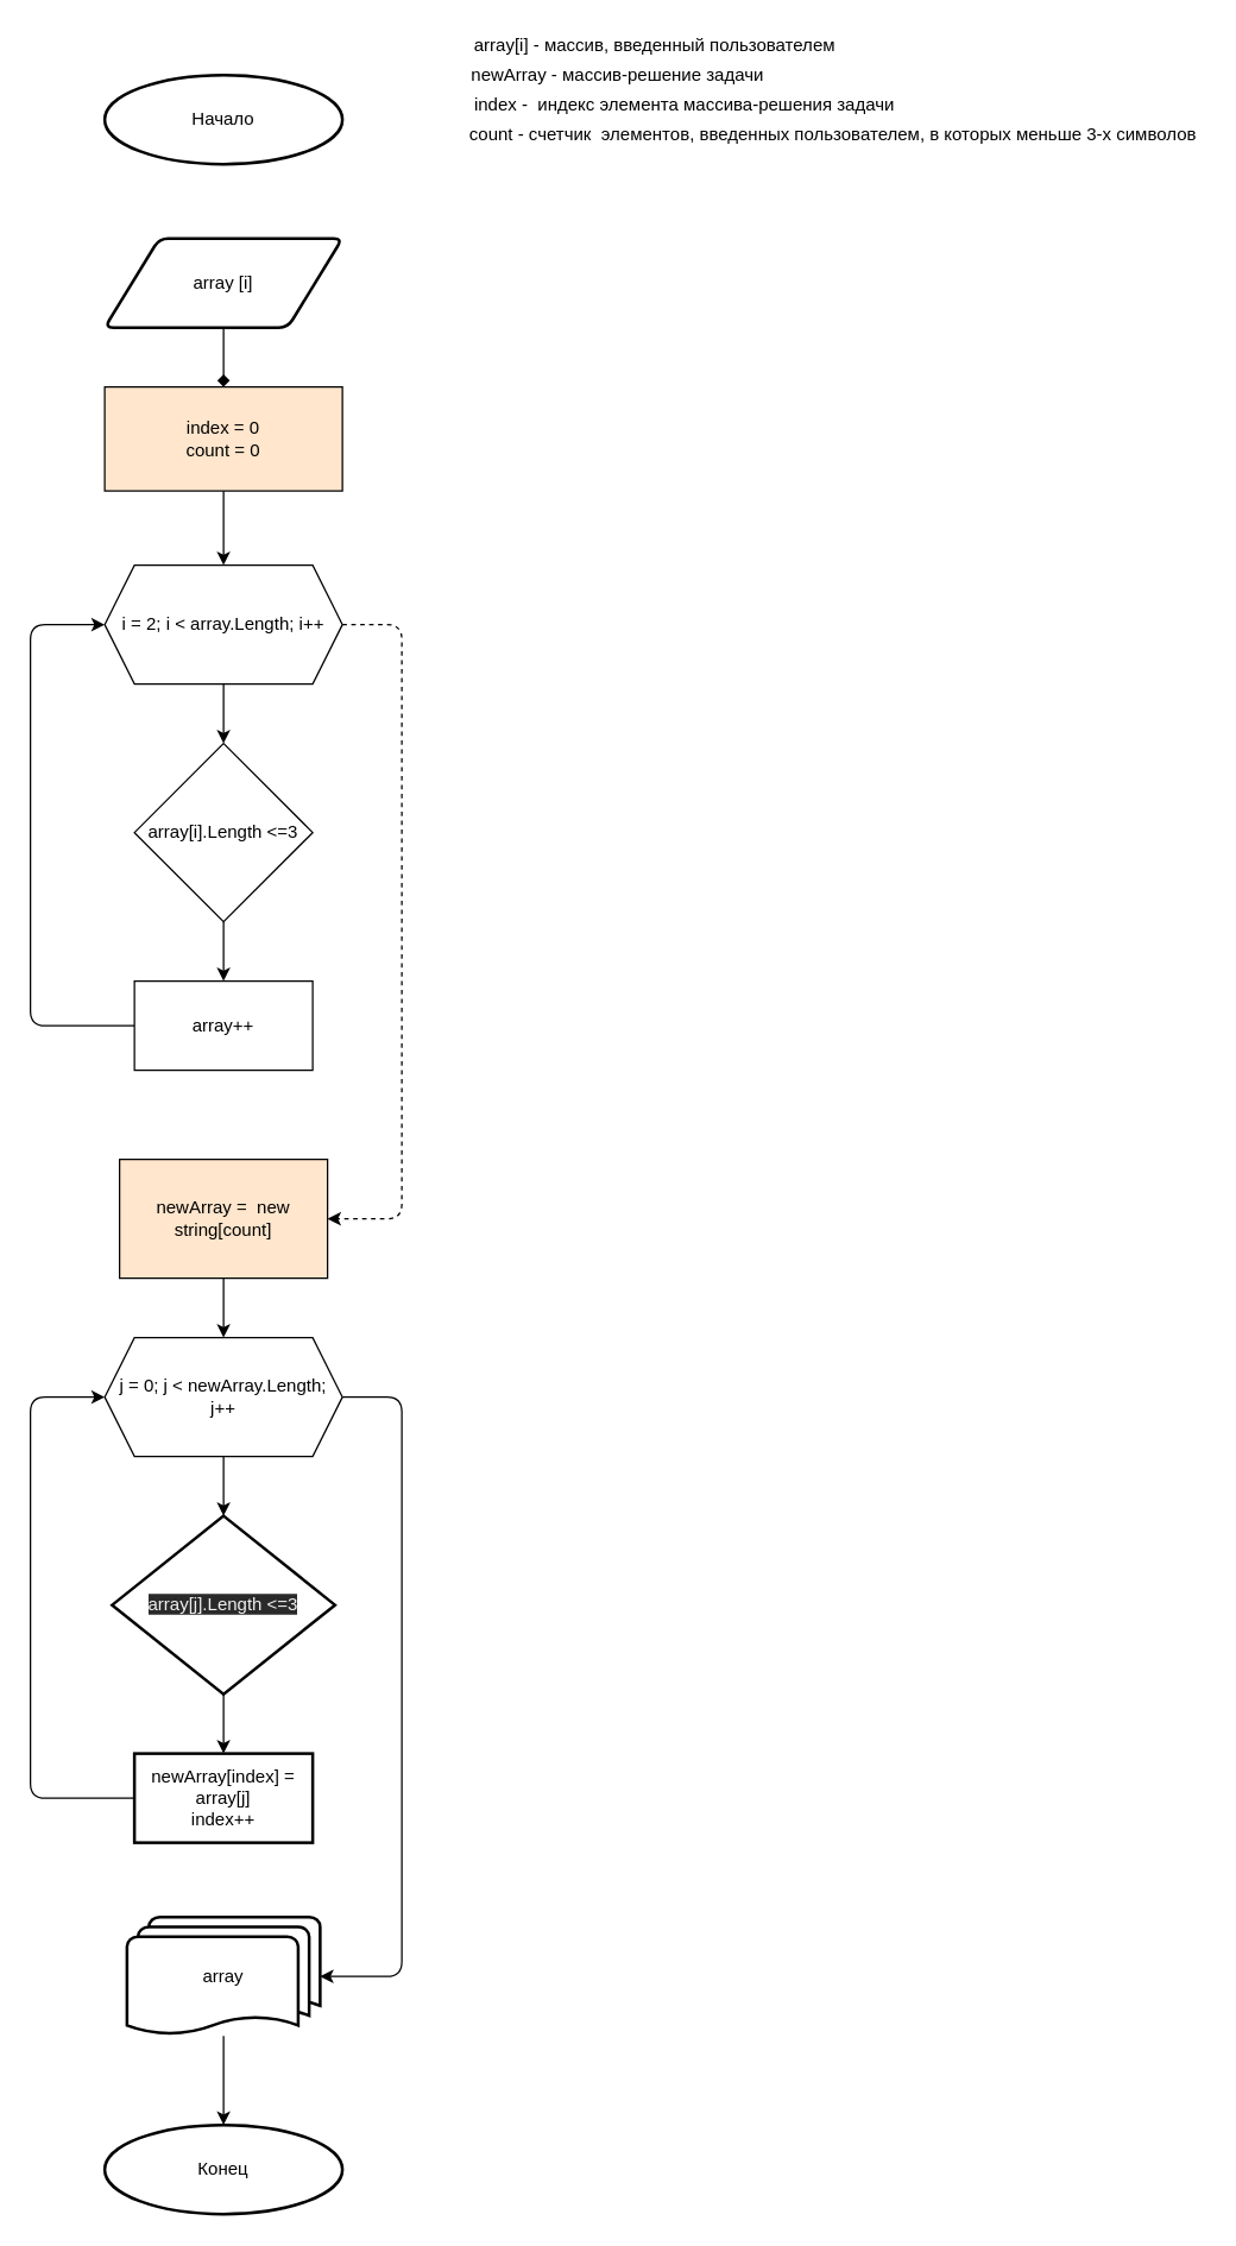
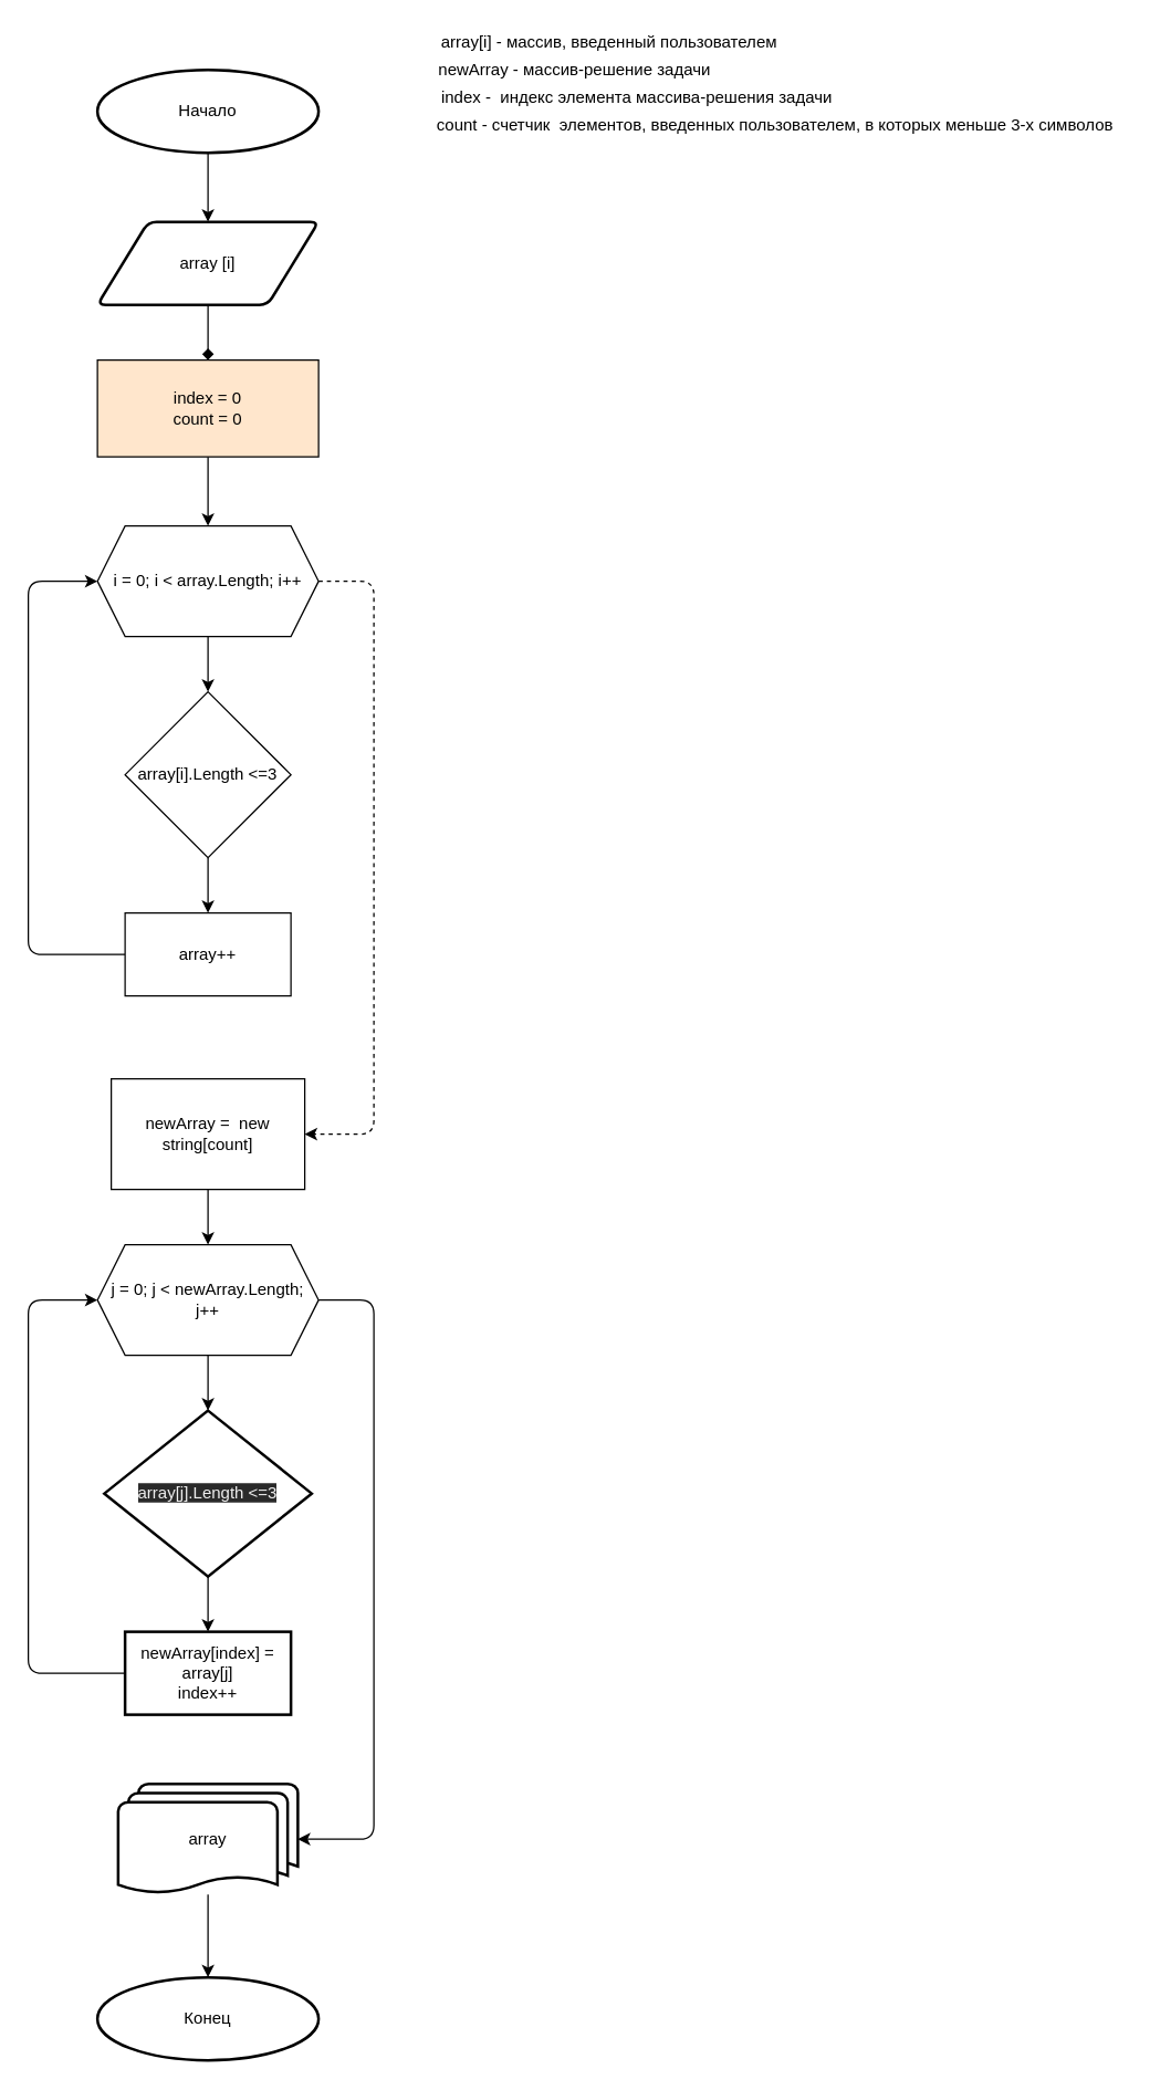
  <mxCell id="0" />
  <mxCell id="1" parent="0" />
+ <mxCell id="2" value="" style="edgeStyle=none;html=1;" edge="1" parent="1" source="3" target="5"><mxGeometry relative="1" as="geometry" /></mxCell>
  <mxCell id="3" value="Начало" style="strokeWidth=2;html=1;shape=mxgraph.flowchart.start_1;whiteSpace=wrap;" vertex="1" parent="1"><mxGeometry x="70" y="50" width="160" height="60" as="geometry" /></mxCell>
  <mxCell id="4" value="" style="edgeStyle=none;html=1;endArrow=diamond;" edge="1" parent="1" source="5" target="17"><mxGeometry relative="1" as="geometry" /></mxCell>
  <mxCell id="5" value="array [i]" style="shape=parallelogram;html=1;strokeWidth=2;perimeter=parallelogramPerimeter;whiteSpace=wrap;rounded=1;arcSize=12;size=0.23;" vertex="1" parent="1"><mxGeometry x="70" y="160" width="160" height="60" as="geometry" /></mxCell>
  <mxCell id="6" value="array[i] - массив, введенный пользователем" style="text;html=1;align=center;verticalAlign=middle;resizable=0;points=[];autosize=1;strokeColor=none;fillColor=none;" vertex="1" parent="1"><mxGeometry x="310" y="20" width="260" height="20" as="geometry" /></mxCell>
  <mxCell id="7" value="" style="edgeStyle=none;html=1;" edge="1" parent="1" source="9" target="11"><mxGeometry relative="1" as="geometry" /></mxCell>
  <mxCell id="8" style="edgeStyle=none;html=1;entryX=1;entryY=0.5;entryDx=0;entryDy=0;exitX=1;exitY=0.5;exitDx=0;exitDy=0;dashed=1;" edge="1" parent="1" source="9" target="13"><mxGeometry relative="1" as="geometry"><Array as="points"><mxPoint x="270" y="420" /><mxPoint x="270" y="620" /><mxPoint x="270" y="670" /><mxPoint x="270" y="820" /></Array></mxGeometry></mxCell>
- <mxCell id="9" value="i = 2; i &amp;lt; array.Length; i++" style="shape=hexagon;perimeter=hexagonPerimeter2;whiteSpace=wrap;html=1;fixedSize=1;" vertex="1" parent="1"><mxGeometry x="70" y="380" width="160" height="80" as="geometry" /></mxCell>
+ <mxCell id="9" value="i = 0; i &amp;lt; array.Length; i++" style="shape=hexagon;perimeter=hexagonPerimeter2;whiteSpace=wrap;html=1;fixedSize=1;" vertex="1" parent="1"><mxGeometry x="70" y="380" width="160" height="80" as="geometry" /></mxCell>
  <mxCell id="10" value="" style="edgeStyle=none;html=1;" edge="1" parent="1" source="11" target="15"><mxGeometry relative="1" as="geometry" /></mxCell>
  <mxCell id="11" value="&lt;span&gt;array[i].Length &amp;lt;=3&lt;/span&gt;" style="rhombus;whiteSpace=wrap;html=1;" vertex="1" parent="1"><mxGeometry x="90" y="500" width="120" height="120" as="geometry" /></mxCell>
  <mxCell id="12" value="" style="edgeStyle=none;html=1;" edge="1" parent="1" source="13" target="20"><mxGeometry relative="1" as="geometry" /></mxCell>
- <mxCell id="13" value="newArray =&amp;nbsp; new string[count]" style="rounded=0;whiteSpace=wrap;html=1;fillColor=#ffe6cc;" vertex="1" parent="1"><mxGeometry x="80" y="780" width="140" height="80" as="geometry" /></mxCell>
+ <mxCell id="13" value="newArray =&amp;nbsp; new string[count]" style="rounded=0;whiteSpace=wrap;html=1;" vertex="1" parent="1"><mxGeometry x="80" y="780" width="140" height="80" as="geometry" /></mxCell>
  <mxCell id="14" style="edgeStyle=none;html=1;entryX=0;entryY=0.5;entryDx=0;entryDy=0;" edge="1" parent="1" source="15" target="9"><mxGeometry relative="1" as="geometry"><Array as="points"><mxPoint x="20" y="690" /><mxPoint x="20" y="560" /><mxPoint x="20" y="420" /></Array></mxGeometry></mxCell>
  <mxCell id="15" value="array++" style="rounded=0;whiteSpace=wrap;html=1;" vertex="1" parent="1"><mxGeometry x="90" y="660" width="120" height="60" as="geometry" /></mxCell>
  <mxCell id="16" value="" style="edgeStyle=none;html=1;" edge="1" parent="1" source="17" target="9"><mxGeometry relative="1" as="geometry" /></mxCell>
  <mxCell id="17" value="&lt;span&gt;index = 0&lt;/span&gt;&lt;br&gt;&lt;span&gt;count = 0&lt;/span&gt;" style="rounded=0;whiteSpace=wrap;html=1;fillColor=#ffe6cc;" vertex="1" parent="1"><mxGeometry x="70" y="260" width="160" height="70" as="geometry" /></mxCell>
  <mxCell id="18" value="" style="edgeStyle=none;html=1;" edge="1" parent="1" source="20" target="22"><mxGeometry relative="1" as="geometry" /></mxCell>
  <mxCell id="19" style="edgeStyle=none;html=1;entryX=1;entryY=0.5;entryDx=0;entryDy=0;entryPerimeter=0;" edge="1" parent="1" source="20" target="26"><mxGeometry relative="1" as="geometry"><Array as="points"><mxPoint x="270" y="940" /><mxPoint x="270" y="1170" /><mxPoint x="270" y="1330" /></Array></mxGeometry></mxCell>
  <mxCell id="20" value="&lt;span&gt;j = 0; j &amp;lt; newArray.Length; j++&lt;/span&gt;" style="shape=hexagon;perimeter=hexagonPerimeter2;whiteSpace=wrap;html=1;fixedSize=1;" vertex="1" parent="1"><mxGeometry x="70" y="900" width="160" height="80" as="geometry" /></mxCell>
  <mxCell id="21" value="" style="edgeStyle=none;html=1;" edge="1" parent="1" source="22" target="24"><mxGeometry relative="1" as="geometry" /></mxCell>
  <mxCell id="22" value="&lt;span style=&quot;color: rgb(240 , 240 , 240) ; font-family: &amp;#34;helvetica&amp;#34; ; font-size: 12px ; font-style: normal ; font-weight: 400 ; letter-spacing: normal ; text-align: center ; text-indent: 0px ; text-transform: none ; word-spacing: 0px ; background-color: rgb(42 , 42 , 42) ; display: inline ; float: none&quot;&gt;array[j].Length &amp;lt;=3&lt;/span&gt;" style="strokeWidth=2;html=1;shape=mxgraph.flowchart.decision;whiteSpace=wrap;" vertex="1" parent="1"><mxGeometry x="75" y="1020" width="150" height="120" as="geometry" /></mxCell>
  <mxCell id="23" style="edgeStyle=none;html=1;entryX=0;entryY=0.5;entryDx=0;entryDy=0;" edge="1" parent="1" source="24" target="20"><mxGeometry relative="1" as="geometry"><Array as="points"><mxPoint x="20" y="1210" /><mxPoint x="20" y="940" /></Array></mxGeometry></mxCell>
  <mxCell id="24" value="&lt;span&gt;newArray[index] = array[j]&lt;br&gt;index++&lt;br&gt;&lt;/span&gt;" style="whiteSpace=wrap;html=1;strokeWidth=2;" vertex="1" parent="1"><mxGeometry x="90" y="1180" width="120" height="60" as="geometry" /></mxCell>
  <mxCell id="25" value="" style="edgeStyle=none;html=1;" edge="1" parent="1" source="26" target="27"><mxGeometry relative="1" as="geometry" /></mxCell>
  <mxCell id="26" value="array" style="strokeWidth=2;html=1;shape=mxgraph.flowchart.multi-document;whiteSpace=wrap;" vertex="1" parent="1"><mxGeometry x="85" y="1290" width="130" height="80" as="geometry" /></mxCell>
  <mxCell id="27" value="Конец" style="ellipse;whiteSpace=wrap;html=1;strokeWidth=2;" vertex="1" parent="1"><mxGeometry x="70" y="1430" width="160" height="60" as="geometry" /></mxCell>
  <mxCell id="28" value="&lt;span&gt;newArray - массив-решение задачи&lt;/span&gt;" style="text;html=1;align=center;verticalAlign=middle;resizable=0;points=[];autosize=1;strokeColor=none;fillColor=none;" vertex="1" parent="1"><mxGeometry x="310" y="40" width="210" height="20" as="geometry" /></mxCell>
  <mxCell id="29" value="index -&amp;nbsp; индекс элемента массива-решения задачи" style="text;html=1;align=center;verticalAlign=middle;resizable=0;points=[];autosize=1;strokeColor=none;fillColor=none;" vertex="1" parent="1"><mxGeometry x="310" y="60" width="300" height="20" as="geometry" /></mxCell>
  <mxCell id="30" value="count - счетчик&amp;nbsp; элементов, введенных пользователем, в которых меньше 3-х символов" style="text;html=1;align=center;verticalAlign=middle;resizable=0;points=[];autosize=1;strokeColor=none;fillColor=none;" vertex="1" parent="1"><mxGeometry x="310" y="80" width="500" height="20" as="geometry" /></mxCell>
